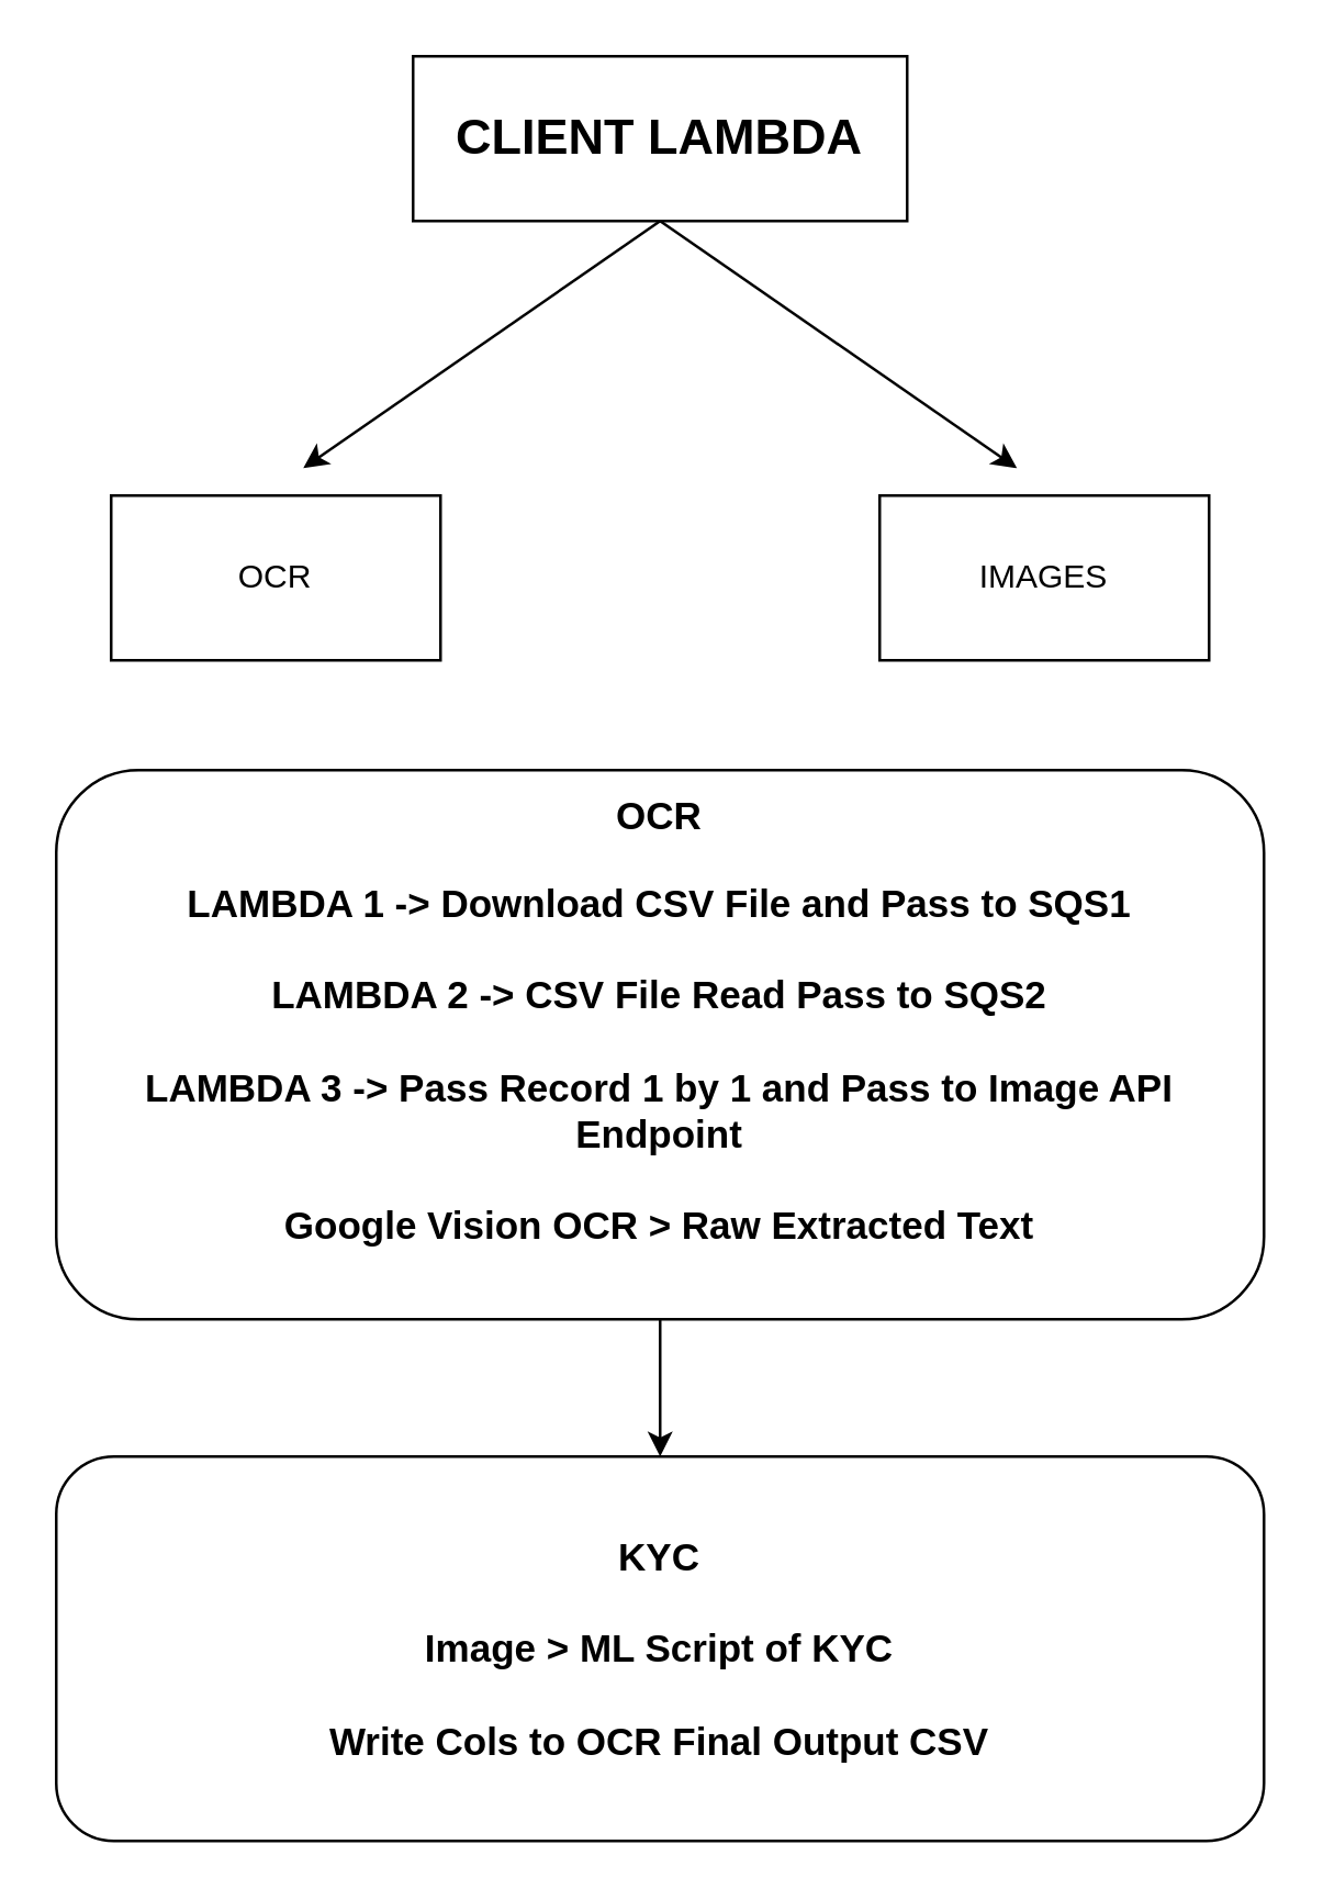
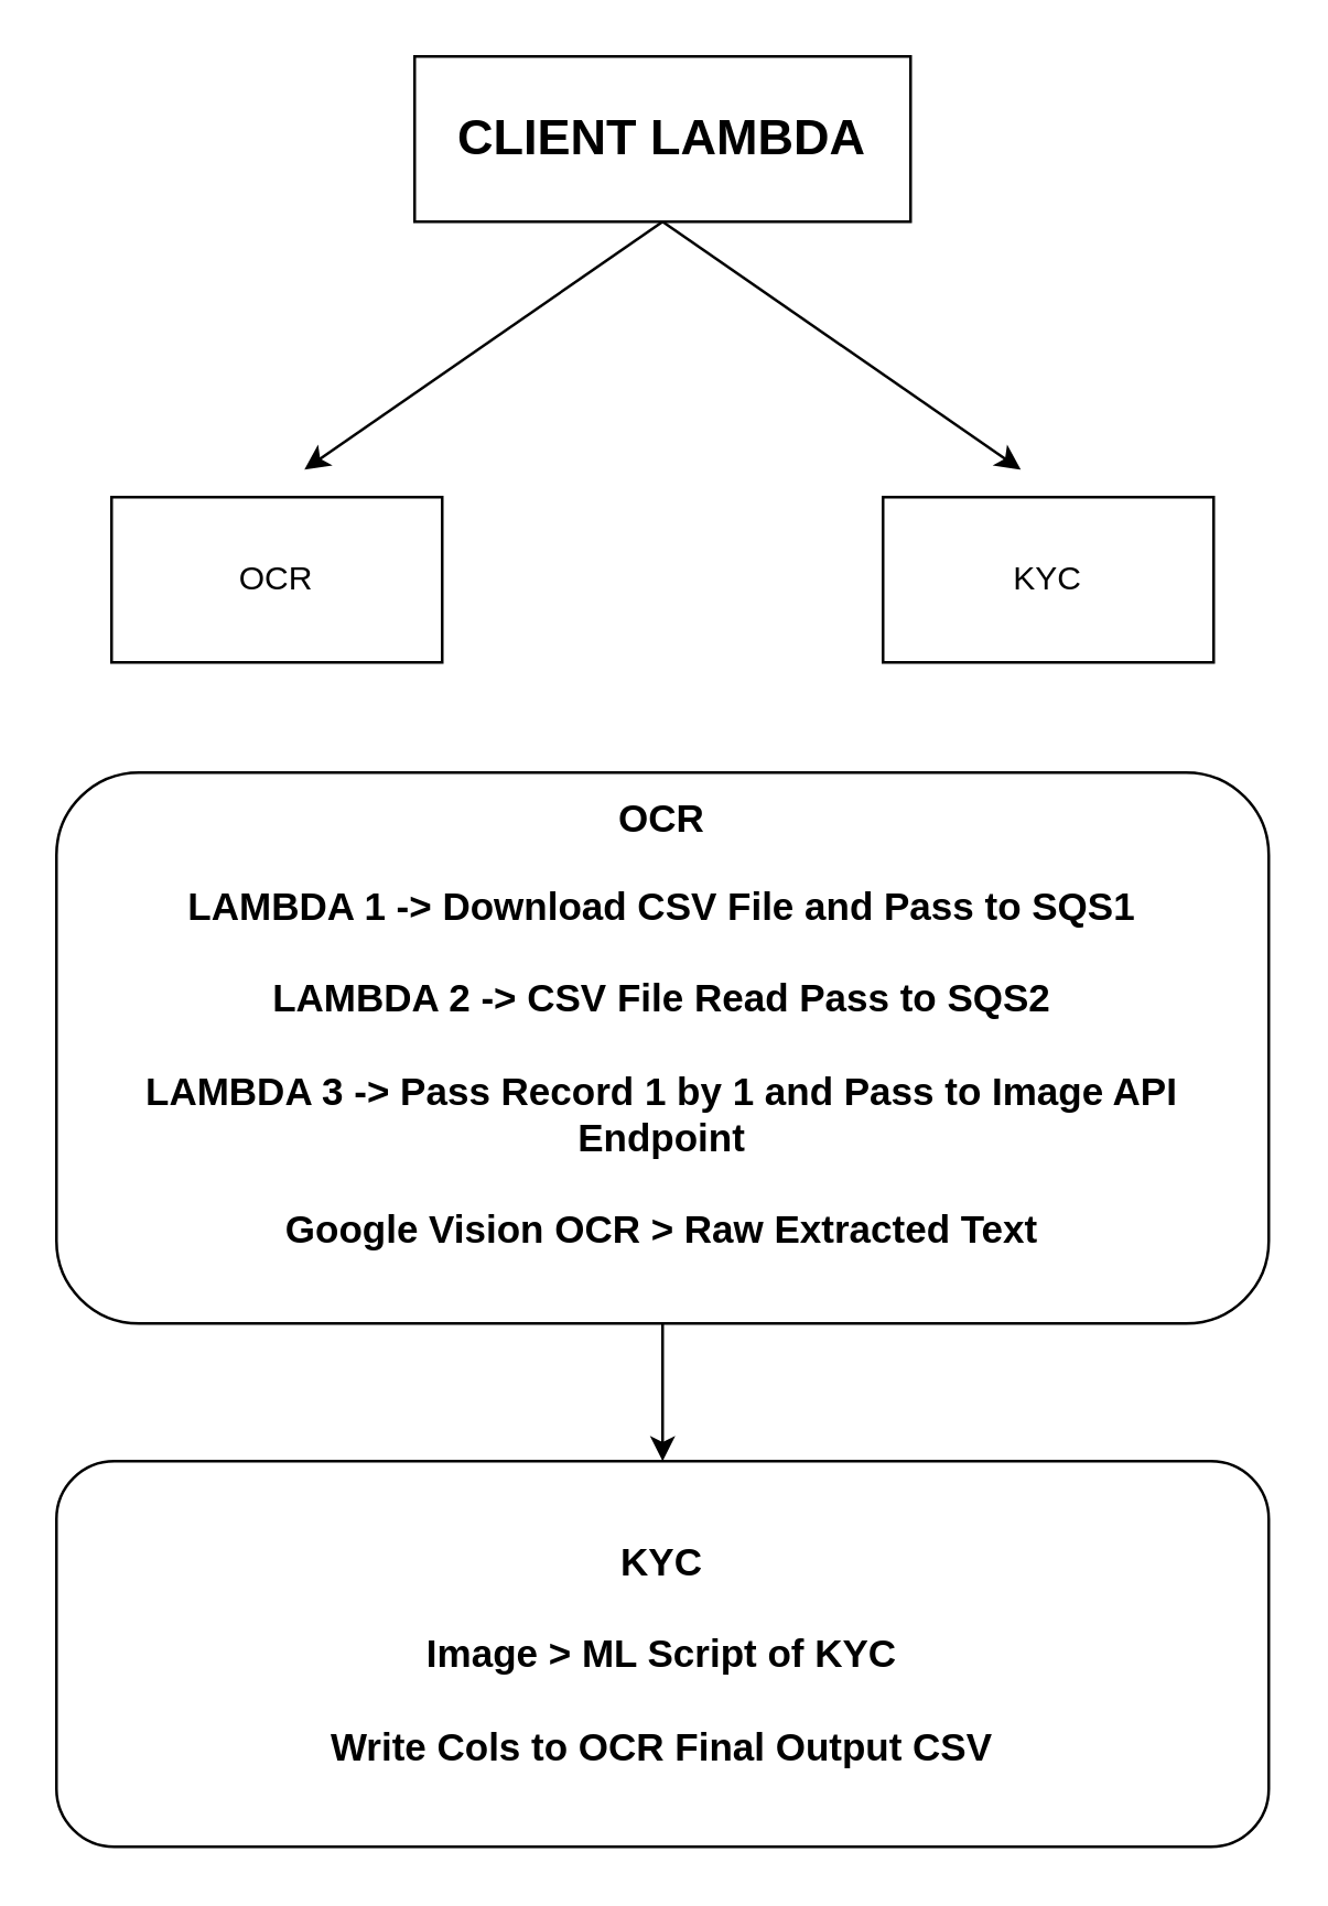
  <mxCell id="0" />
  <mxCell id="1" parent="0" />
  <mxCell id="2" value="&lt;h2&gt;CLIENT LAMBDA&lt;/h2&gt;" style="rounded=0;whiteSpace=wrap;html=1;" parent="1" vertex="1"><mxGeometry x="150" y="20" width="180" height="60" as="geometry" /></mxCell>
  <mxCell id="3" value="" style="endArrow=classic;html=1;rounded=0;" parent="1" edge="1"><mxGeometry width="50" height="50" relative="1" as="geometry"><mxPoint x="240" y="80" as="sourcePoint" /><mxPoint x="110" y="170" as="targetPoint" /></mxGeometry></mxCell>
  <mxCell id="4" value="" style="endArrow=classic;html=1;rounded=0;" parent="1" edge="1"><mxGeometry width="50" height="50" relative="1" as="geometry"><mxPoint x="240" y="80" as="sourcePoint" /><mxPoint x="370" y="170" as="targetPoint" /></mxGeometry></mxCell>
  <mxCell id="5" value="OCR" style="rounded=0;whiteSpace=wrap;html=1;" parent="1" vertex="1"><mxGeometry x="40" y="180" width="120" height="60" as="geometry" /></mxCell>
- <mxCell id="6" value="IMAGES" style="rounded=0;whiteSpace=wrap;html=1;" parent="1" vertex="1"><mxGeometry x="320" y="180" width="120" height="60" as="geometry" /></mxCell>
+ <mxCell id="6" value="KYC" style="rounded=0;whiteSpace=wrap;html=1;" parent="1" vertex="1"><mxGeometry x="320" y="180" width="120" height="60" as="geometry" /></mxCell>
  <mxCell id="7" value="" style="edgeStyle=orthogonalEdgeStyle;rounded=0;orthogonalLoop=1;jettySize=auto;html=1;" edge="1" parent="1" source="8" target="9"><mxGeometry relative="1" as="geometry" /></mxCell>
  <mxCell id="8" value="&lt;font style=&quot;&quot;&gt;&lt;b style=&quot;font-size: 14px;&quot;&gt;OCR&lt;br&gt;&lt;/b&gt;&lt;br&gt;&lt;b&gt;&lt;font style=&quot;font-size: 14px;&quot;&gt;LAMBDA 1 -&amp;gt; Download CSV File and Pass to SQS1&lt;br&gt;&lt;br&gt;LAMBDA 2 -&amp;gt; CSV File Read Pass to SQS2 &lt;br&gt;&lt;br&gt;LAMBDA 3 -&amp;gt; Pass Record 1 by 1 and Pass to Image API Endpoint &lt;br&gt;&lt;br&gt;Google Vision OCR &amp;gt; Raw Extracted Text&lt;/font&gt;&lt;/b&gt;&lt;br&gt;&lt;/font&gt;&lt;font style=&quot;&quot;&gt;&lt;div style=&quot;font-size: 14px;&quot;&gt;&lt;span style=&quot;background-color: initial;&quot;&gt;&lt;br&gt;&lt;/span&gt;&lt;/div&gt;&lt;/font&gt;" style="rounded=1;whiteSpace=wrap;html=1;align=center;" parent="1" vertex="1"><mxGeometry x="20" y="280" width="440" height="200" as="geometry" /></mxCell>
  <mxCell id="9" value="&lt;font style=&quot;font-size: 14px;&quot;&gt;&lt;b&gt;KYC&lt;br&gt;&lt;br&gt;Image &amp;gt; ML Script of KYC&lt;br&gt;&lt;br&gt;Write Cols to OCR Final Output CSV&lt;/b&gt;&lt;/font&gt;&lt;span style=&quot;font-size: 14px;&quot;&gt;&lt;b&gt;&lt;br&gt;&lt;/b&gt;&lt;/span&gt;" style="rounded=1;whiteSpace=wrap;html=1;align=center;" parent="1" vertex="1"><mxGeometry x="20" y="530" width="440" height="140" as="geometry" /></mxCell>
